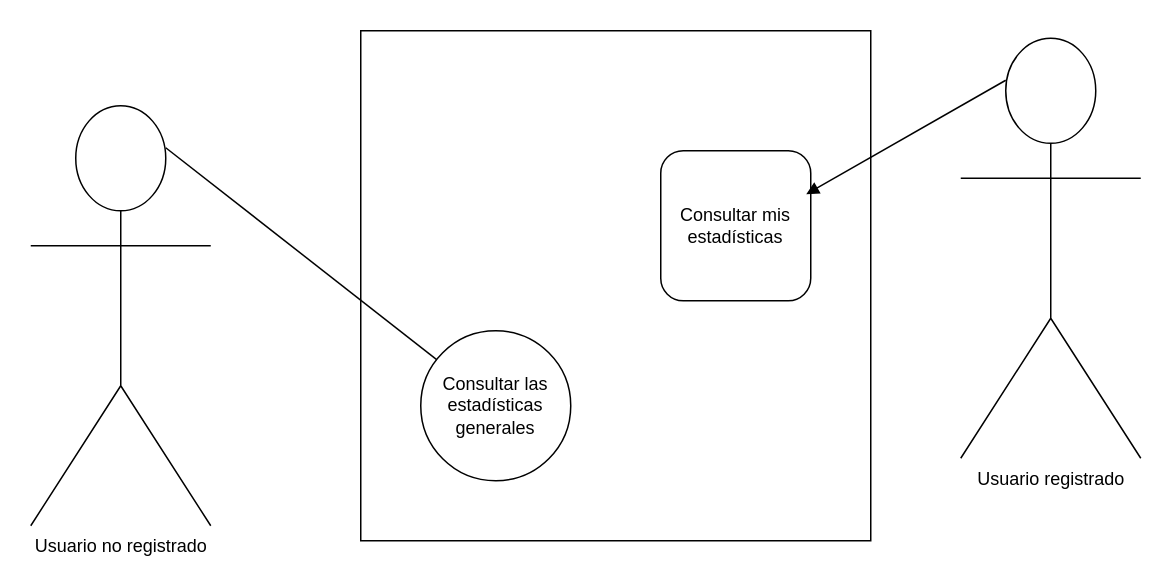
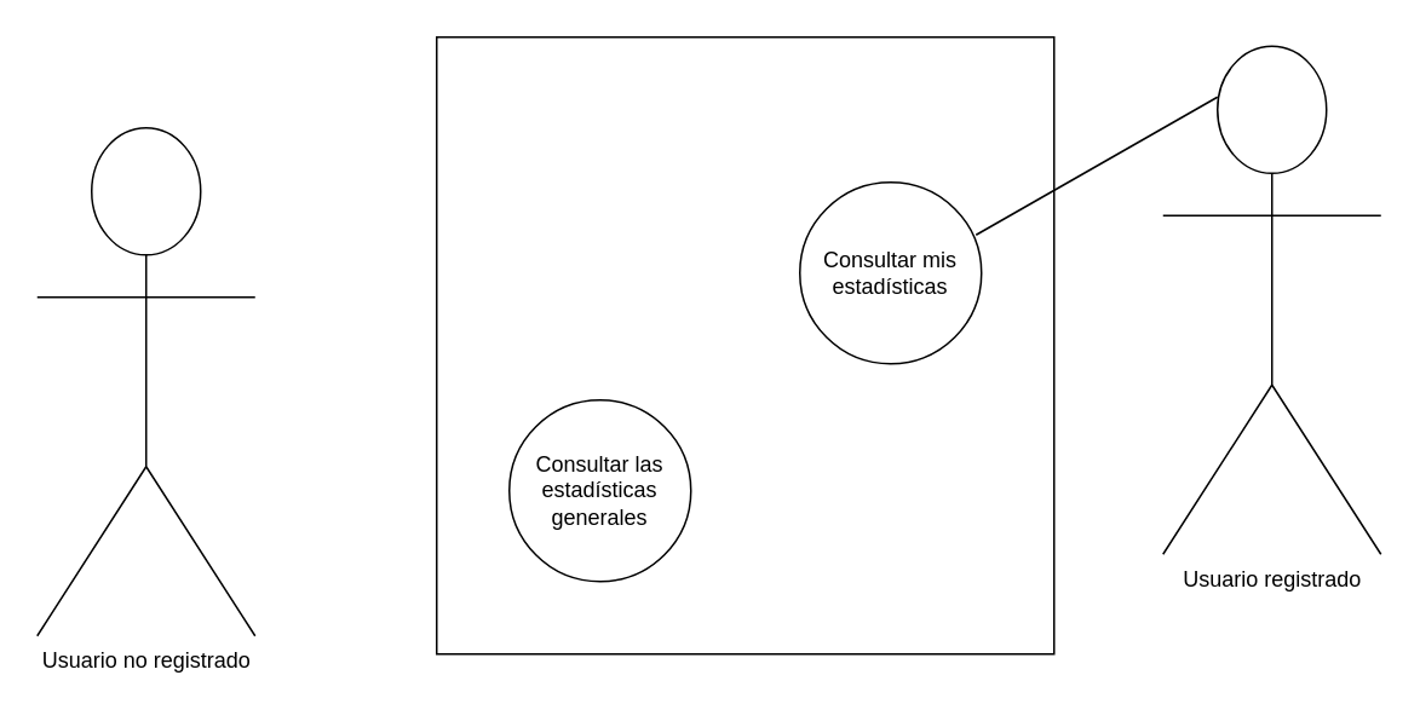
  <mxCell id="0" />
  <mxCell id="1" parent="0" />
  <mxCell id="2" value="&lt;div&gt;Usuario no registrado&lt;/div&gt;&lt;div&gt;&lt;br&gt;&lt;/div&gt;" style="shape=umlActor;verticalLabelPosition=bottom;verticalAlign=top;html=1;outlineConnect=0;" vertex="1" parent="1"><mxGeometry x="20" y="70" width="120" height="280" as="geometry" /></mxCell>
  <mxCell id="3" value="" style="whiteSpace=wrap;html=1;aspect=fixed;" vertex="1" parent="1"><mxGeometry x="240" y="20" width="340" height="340" as="geometry" /></mxCell>
  <mxCell id="4" value="Consultar las estadísticas generales" style="ellipse;whiteSpace=wrap;html=1;aspect=fixed;" vertex="1" parent="1"><mxGeometry x="280" y="220" width="100" height="100" as="geometry" /></mxCell>
- <mxCell id="5" value="" style="endArrow=none;html=1;rounded=0;exitX=0.75;exitY=0.1;exitDx=0;exitDy=0;exitPerimeter=0;" edge="1" parent="1" source="2" target="4"><mxGeometry width="50" height="50" relative="1" as="geometry"><mxPoint x="340" y="330" as="sourcePoint" /><mxPoint x="390" y="280" as="targetPoint" /></mxGeometry></mxCell>
  <mxCell id="6" value="&lt;div&gt;Usuario registrado&lt;/div&gt;" style="shape=umlActor;verticalLabelPosition=bottom;verticalAlign=top;html=1;outlineConnect=0;" vertex="1" parent="1"><mxGeometry x="640" y="25" width="120" height="280" as="geometry" /></mxCell>
- <mxCell id="7" value="Consultar mis estadísticas" style="whiteSpace=wrap;html=1;aspect=fixed;rounded=1;" vertex="1" parent="1"><mxGeometry x="440" y="100" width="100" height="100" as="geometry" /></mxCell>
- <mxCell id="8" value="" style="endArrow=block;html=1;rounded=0;exitX=0.25;exitY=0.1;exitDx=0;exitDy=0;exitPerimeter=0;entryX=0.97;entryY=0.29;entryDx=0;entryDy=0;entryPerimeter=0;" edge="1" parent="1" source="6" target="7"><mxGeometry width="50" height="50" relative="1" as="geometry"><mxPoint x="120" y="108" as="sourcePoint" /><mxPoint x="301" y="249" as="targetPoint" /></mxGeometry></mxCell>
+ <mxCell id="7" value="Consultar mis estadísticas" style="ellipse;whiteSpace=wrap;html=1;aspect=fixed;" vertex="1" parent="1"><mxGeometry x="440" y="100" width="100" height="100" as="geometry" /></mxCell>
+ <mxCell id="8" value="" style="endArrow=none;html=1;rounded=0;exitX=0.25;exitY=0.1;exitDx=0;exitDy=0;exitPerimeter=0;entryX=0.97;entryY=0.29;entryDx=0;entryDy=0;entryPerimeter=0;" edge="1" parent="1" source="6" target="7"><mxGeometry width="50" height="50" relative="1" as="geometry"><mxPoint x="120" y="108" as="sourcePoint" /><mxPoint x="301" y="249" as="targetPoint" /></mxGeometry></mxCell>
